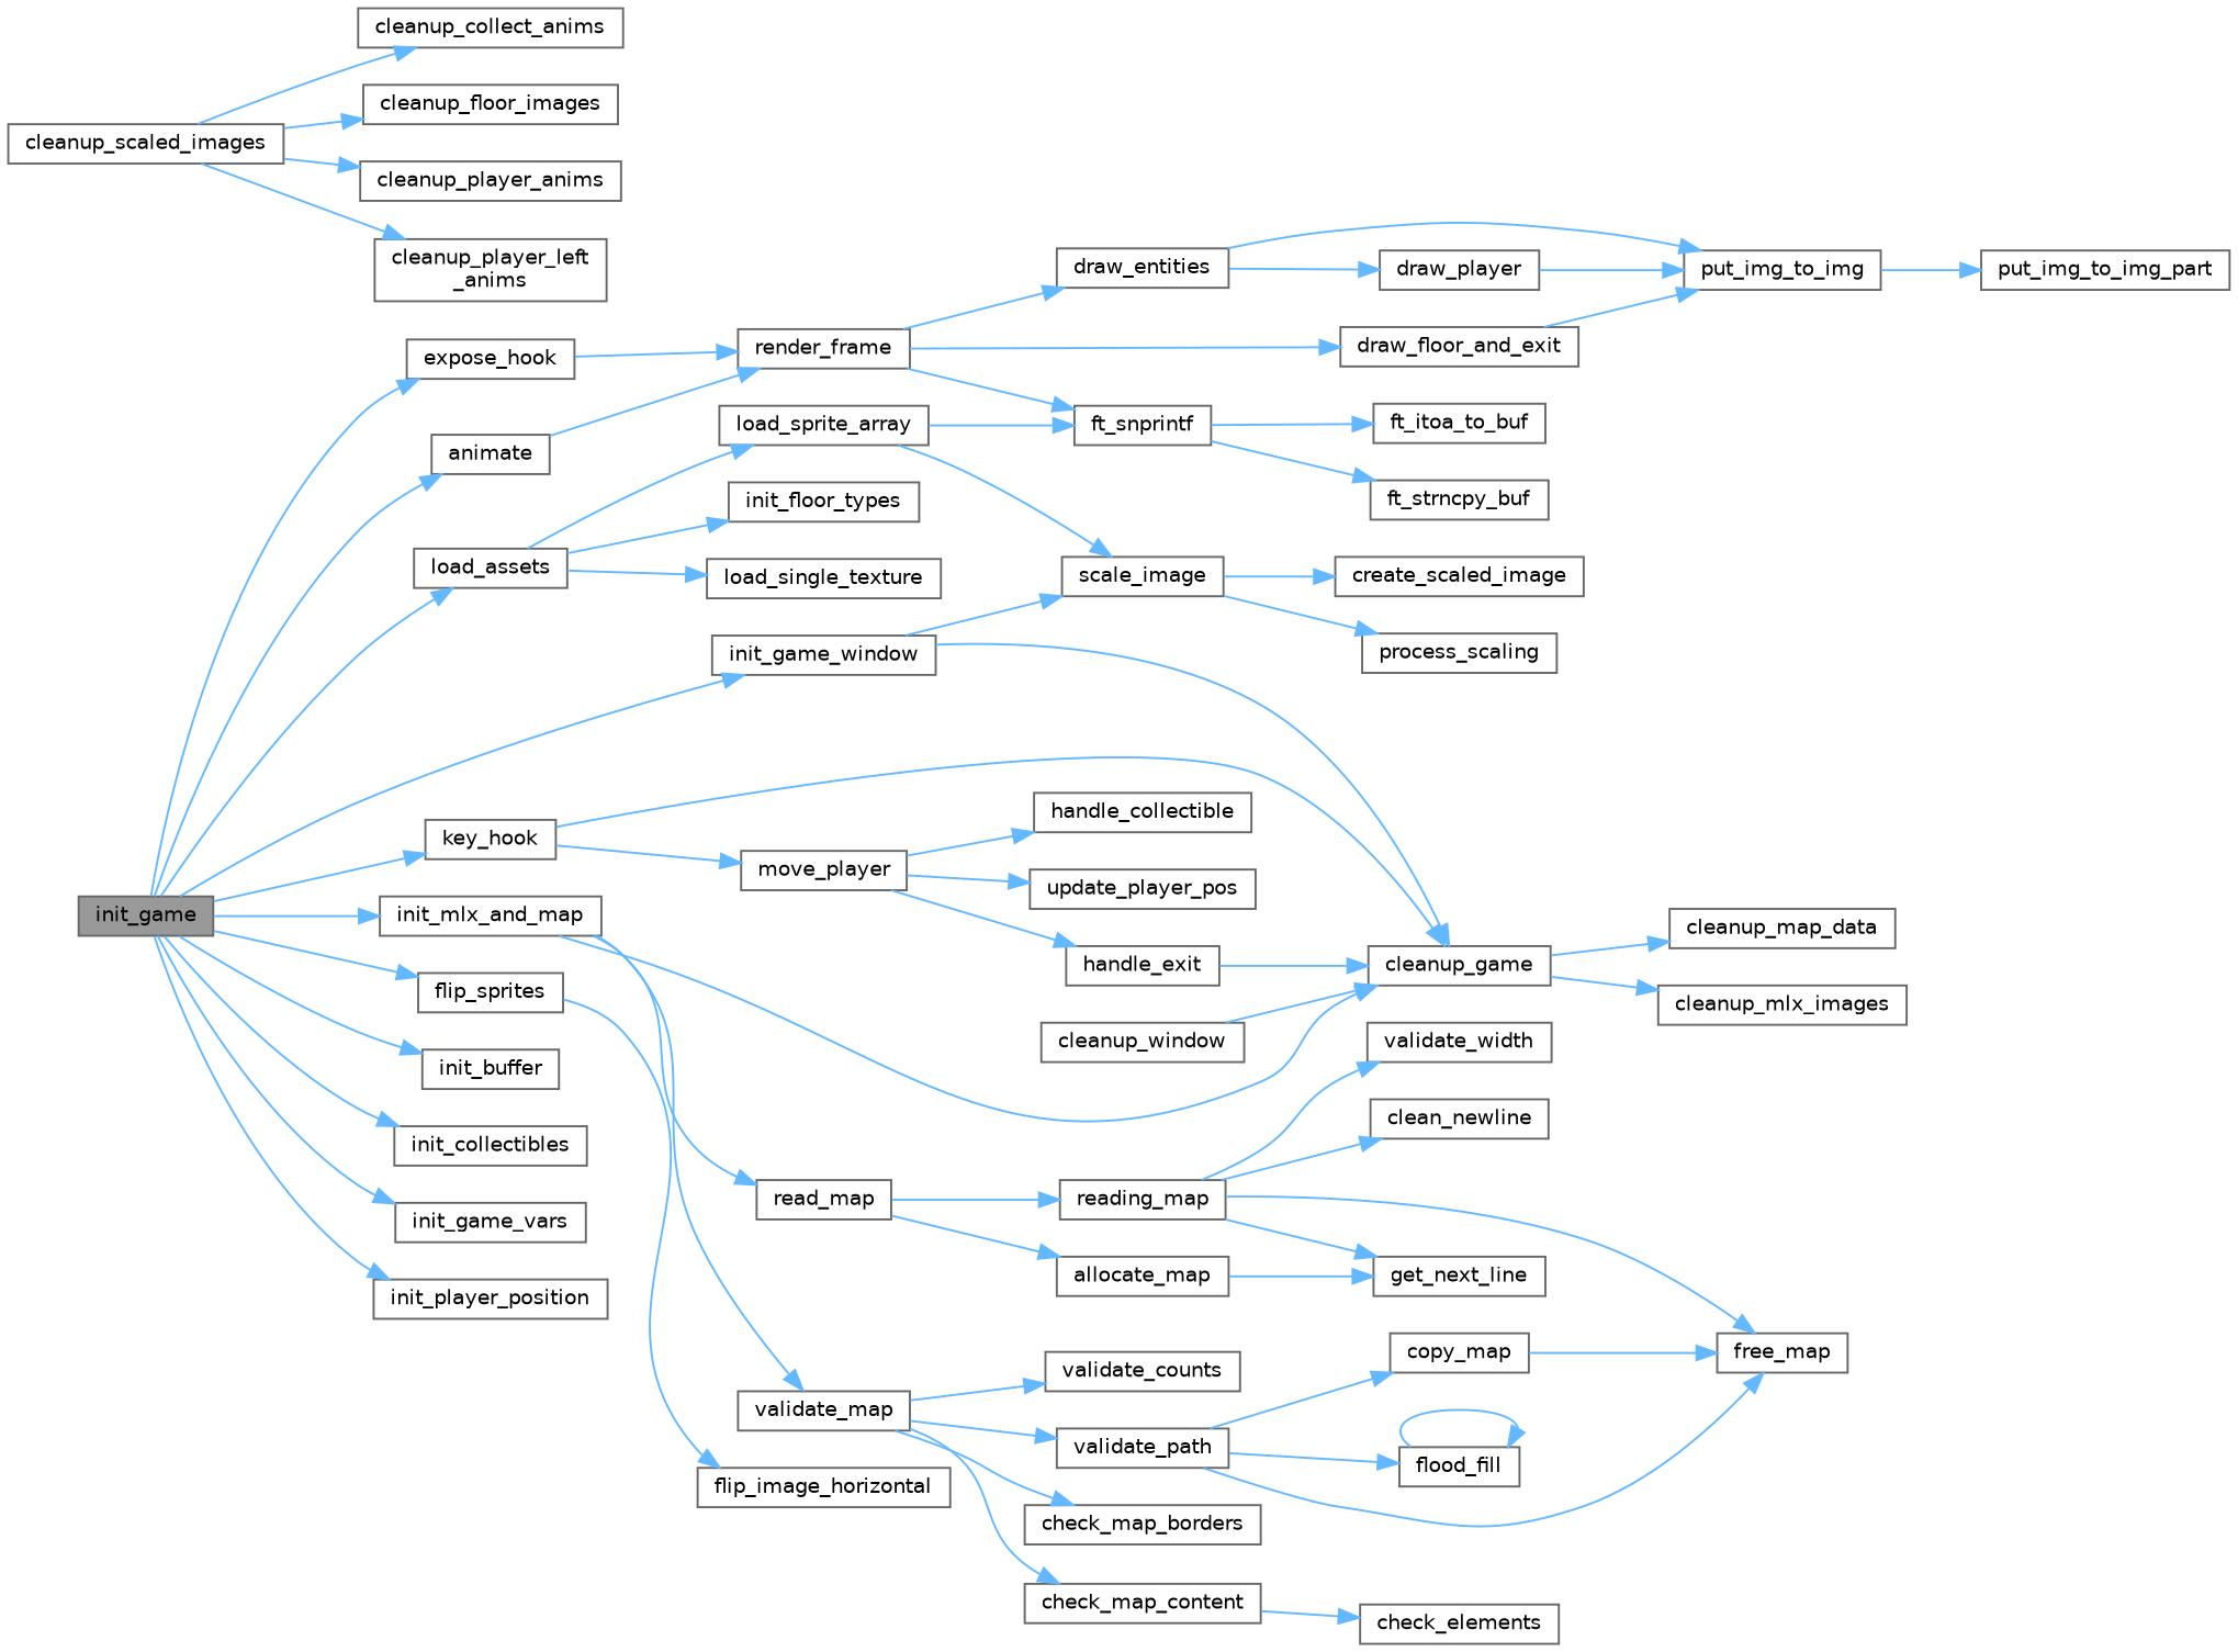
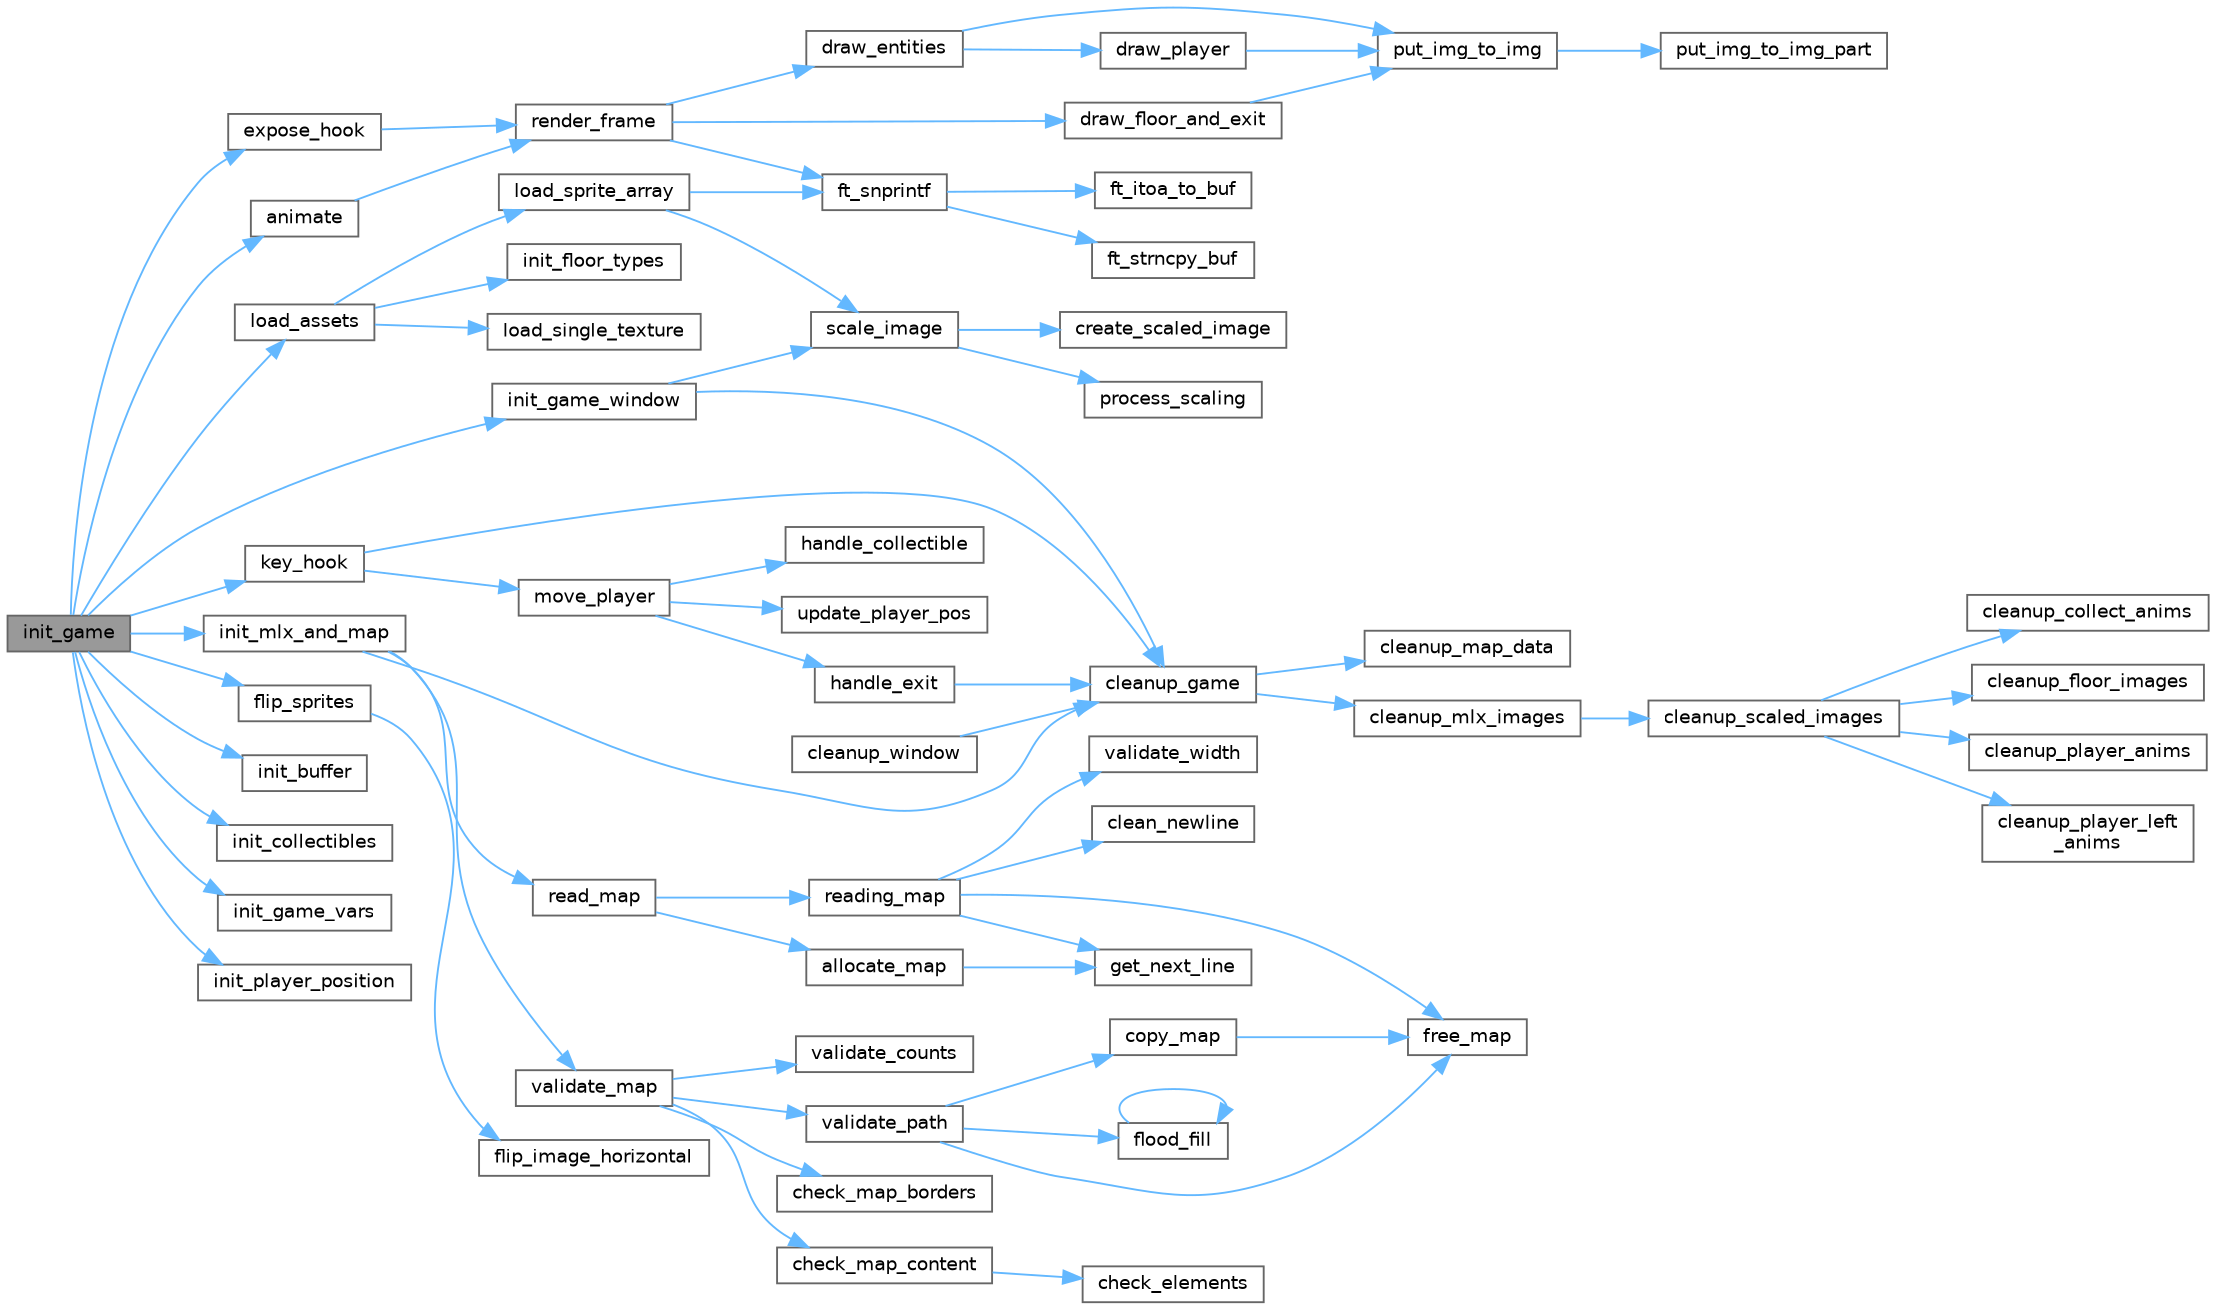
  digraph {
    rankdir=LR
    node [color=grey40 fillcolor=white fontname=Helvetica fontsize=10 shape=box style=filled]
    edge [color=steelblue1 fontname=Helvetica fontsize=10 labelfontname=Helvetica labelfontsize=10 style=solid]
    n1 [color=gray40 fillcolor=grey60 fontcolor=black height=0.2 label=init_game width=0.4]
    n2 [height=0.2 label=animate width=0.4]
    n3 [height=0.2 label=expose_hook width=0.4]
    n4 [height=0.2 label=flip_sprites width=0.4]
    n5 [height=0.2 label=init_buffer width=0.4]
    n6 [height=0.2 label=init_collectibles width=0.4]
    n7 [height=0.2 label=init_game_vars width=0.4]
    n8 [height=0.2 label=init_game_window width=0.4]
    n9 [height=0.2 label=init_mlx_and_map width=0.4]
    n10 [height=0.2 label=init_player_position width=0.4]
    n11 [height=0.2 label=key_hook width=0.4]
    n12 [height=0.2 label=load_assets width=0.4]
    n13 [height=0.2 label=render_frame width=0.4]
    n14 [height=0.2 label=flip_image_horizontal width=0.4]
    n15 [height=0.2 label=cleanup_game width=0.4]
    n16 [height=0.2 label=scale_image width=0.4]
    n17 [height=0.2 label=read_map width=0.4]
    n18 [height=0.2 label=validate_map width=0.4]
    n19 [height=0.2 label=move_player width=0.4]
    n20 [height=0.2 label=init_floor_types width=0.4]
    n21 [height=0.2 label=load_single_texture width=0.4]
    n22 [height=0.2 label=load_sprite_array width=0.4]
    n23 [height=0.2 label=draw_entities width=0.4]
    n24 [height=0.2 label=draw_floor_and_exit width=0.4]
    n25 [height=0.2 label=ft_snprintf width=0.4]
    n26 [height=0.2 label=draw_player width=0.4]
    n27 [height=0.2 label=put_img_to_img width=0.4]
    n28 [height=0.2 label=ft_itoa_to_buf width=0.4]
    n29 [height=0.2 label=ft_strncpy_buf width=0.4]
    n30 [height=0.2 label=put_img_to_img_part width=0.4]
    n31 [height=0.2 label=cleanup_map_data width=0.4]
    n32 [height=0.2 label=cleanup_mlx_images width=0.4]
    n33 [height=0.2 label=cleanup_scaled_images width=0.4]
    n34 [height=0.2 label=cleanup_window width=0.4]
    n35 [height=0.2 label=cleanup_collect_anims width=0.4]
    n36 [height=0.2 label=cleanup_floor_images width=0.4]
    n37 [height=0.2 label=cleanup_player_anims width=0.4]
    n38 [height=0.2 label="cleanup_player_left\l_anims" width=0.4]
    n39 [height=0.2 label=allocate_map width=0.4]
    n40 [height=0.2 label=reading_map width=0.4]
    n41 [height=0.2 label=check_map_borders width=0.4]
    n42 [height=0.2 label=check_map_content width=0.4]
    n43 [height=0.2 label=validate_counts width=0.4]
    n44 [height=0.2 label=validate_path width=0.4]
    n45 [height=0.2 label=get_next_line width=0.4]
    n46 [height=0.2 label=clean_newline width=0.4]
    n47 [height=0.2 label=free_map width=0.4]
    n48 [height=0.2 label=validate_width width=0.4]
    n49 [height=0.2 label=check_elements width=0.4]
    n50 [height=0.2 label=copy_map width=0.4]
    n51 [height=0.2 label=flood_fill width=0.4]
    n52 [height=0.2 label=handle_collectible width=0.4]
    n53 [height=0.2 label=handle_exit width=0.4]
    n54 [height=0.2 label=update_player_pos width=0.4]
    n55 [height=0.2 label=create_scaled_image width=0.4]
    n56 [height=0.2 label=process_scaling width=0.4]
    n1 -> n2
    n1 -> n3
    n1 -> n4
    n1 -> n5
    n1 -> n6
    n1 -> n7
    n1 -> n8
    n1 -> n9
    n1 -> n10
    n1 -> n11
    n1 -> n12
    n2 -> n13
    n3 -> n13
    n4 -> n14
    n8 -> n15
    n8 -> n16
    n9 -> n15
    n9 -> n17
    n9 -> n18
    n11 -> n15
    n11 -> n19
    n12 -> n20
    n12 -> n21
    n12 -> n22
    n13 -> n23
    n13 -> n24
    n13 -> n25
    n15 -> n31
    n15 -> n32
    n16 -> n55
    n16 -> n56
    n17 -> n39
    n17 -> n40
    n18 -> n41
    n18 -> n42
    n18 -> n43
    n18 -> n44
    n19 -> n52
    n19 -> n53
    n19 -> n54
    n22 -> n16
    n22 -> n25
    n23 -> n26
    n23 -> n27
    n24 -> n27
    n25 -> n28
    n25 -> n29
    n26 -> n27
    n27 -> n30
+   n32 -> n33
    n33 -> n35
    n33 -> n36
    n33 -> n37
    n33 -> n38
    n34 -> n15
    n39 -> n45
    n40 -> n45
    n40 -> n46
    n40 -> n47
    n40 -> n48
    n42 -> n49
    n44 -> n47
    n44 -> n50
    n44 -> n51
    n50 -> n47
    n51 -> n51
    n53 -> n15
  }
